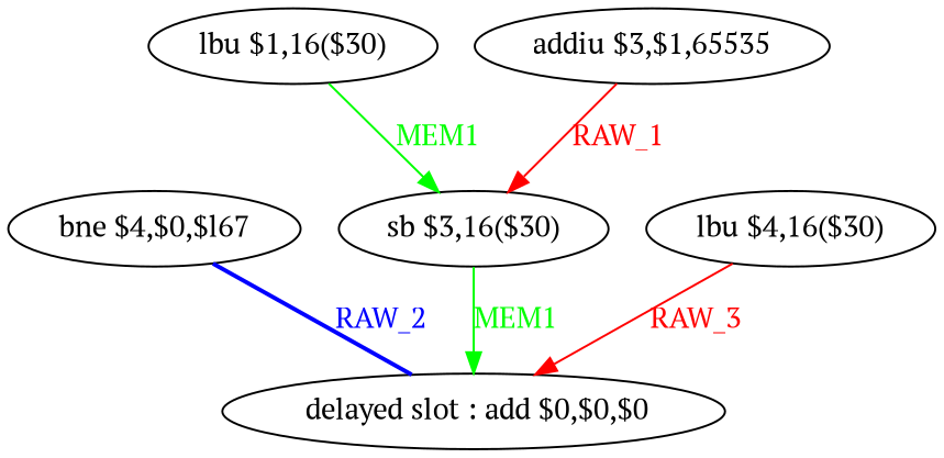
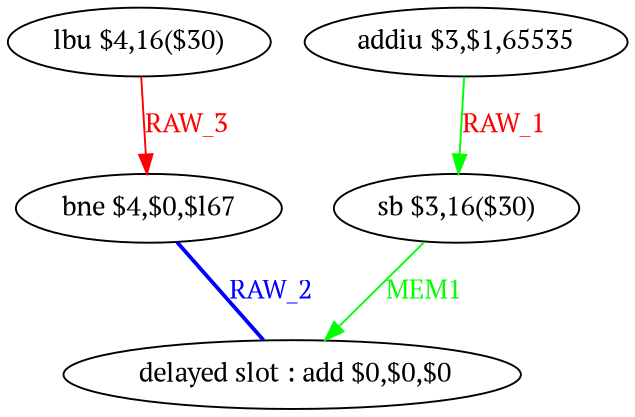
  digraph {
    fontname="PT Serif"
    node [fontname="PT Serif" shape=ellipse]
    edge [color=green fontcolor=green fontname="PT Serif"]
    n1 [label=" delayed slot : add $0,$0,$0"]
    n2 [label="bne $4,$0,$l67"]
-   n3 [label="lbu $1,16($30)"]
    n4 [label="sb $3,16($30)"]
    n5 [label="addiu $3,$1,65535"]
    n6 [label="lbu $4,16($30)"]
    n2 -> n1 [color=blue dir=none fontcolor=blue label=RAW_2 style=bold]
-   n3 -> n4 [label=MEM1]
    n4 -> n1 [label=MEM1]
-   n5 -> n4 [color=red fontcolor=red label=RAW_1]
-   n6 -> n1 [color=red fontcolor=red label=RAW_3]
+   n5 -> n4 [fontcolor=red label=RAW_1]
+   n6 -> n2 [color=red fontcolor=red label=RAW_3]
  }
